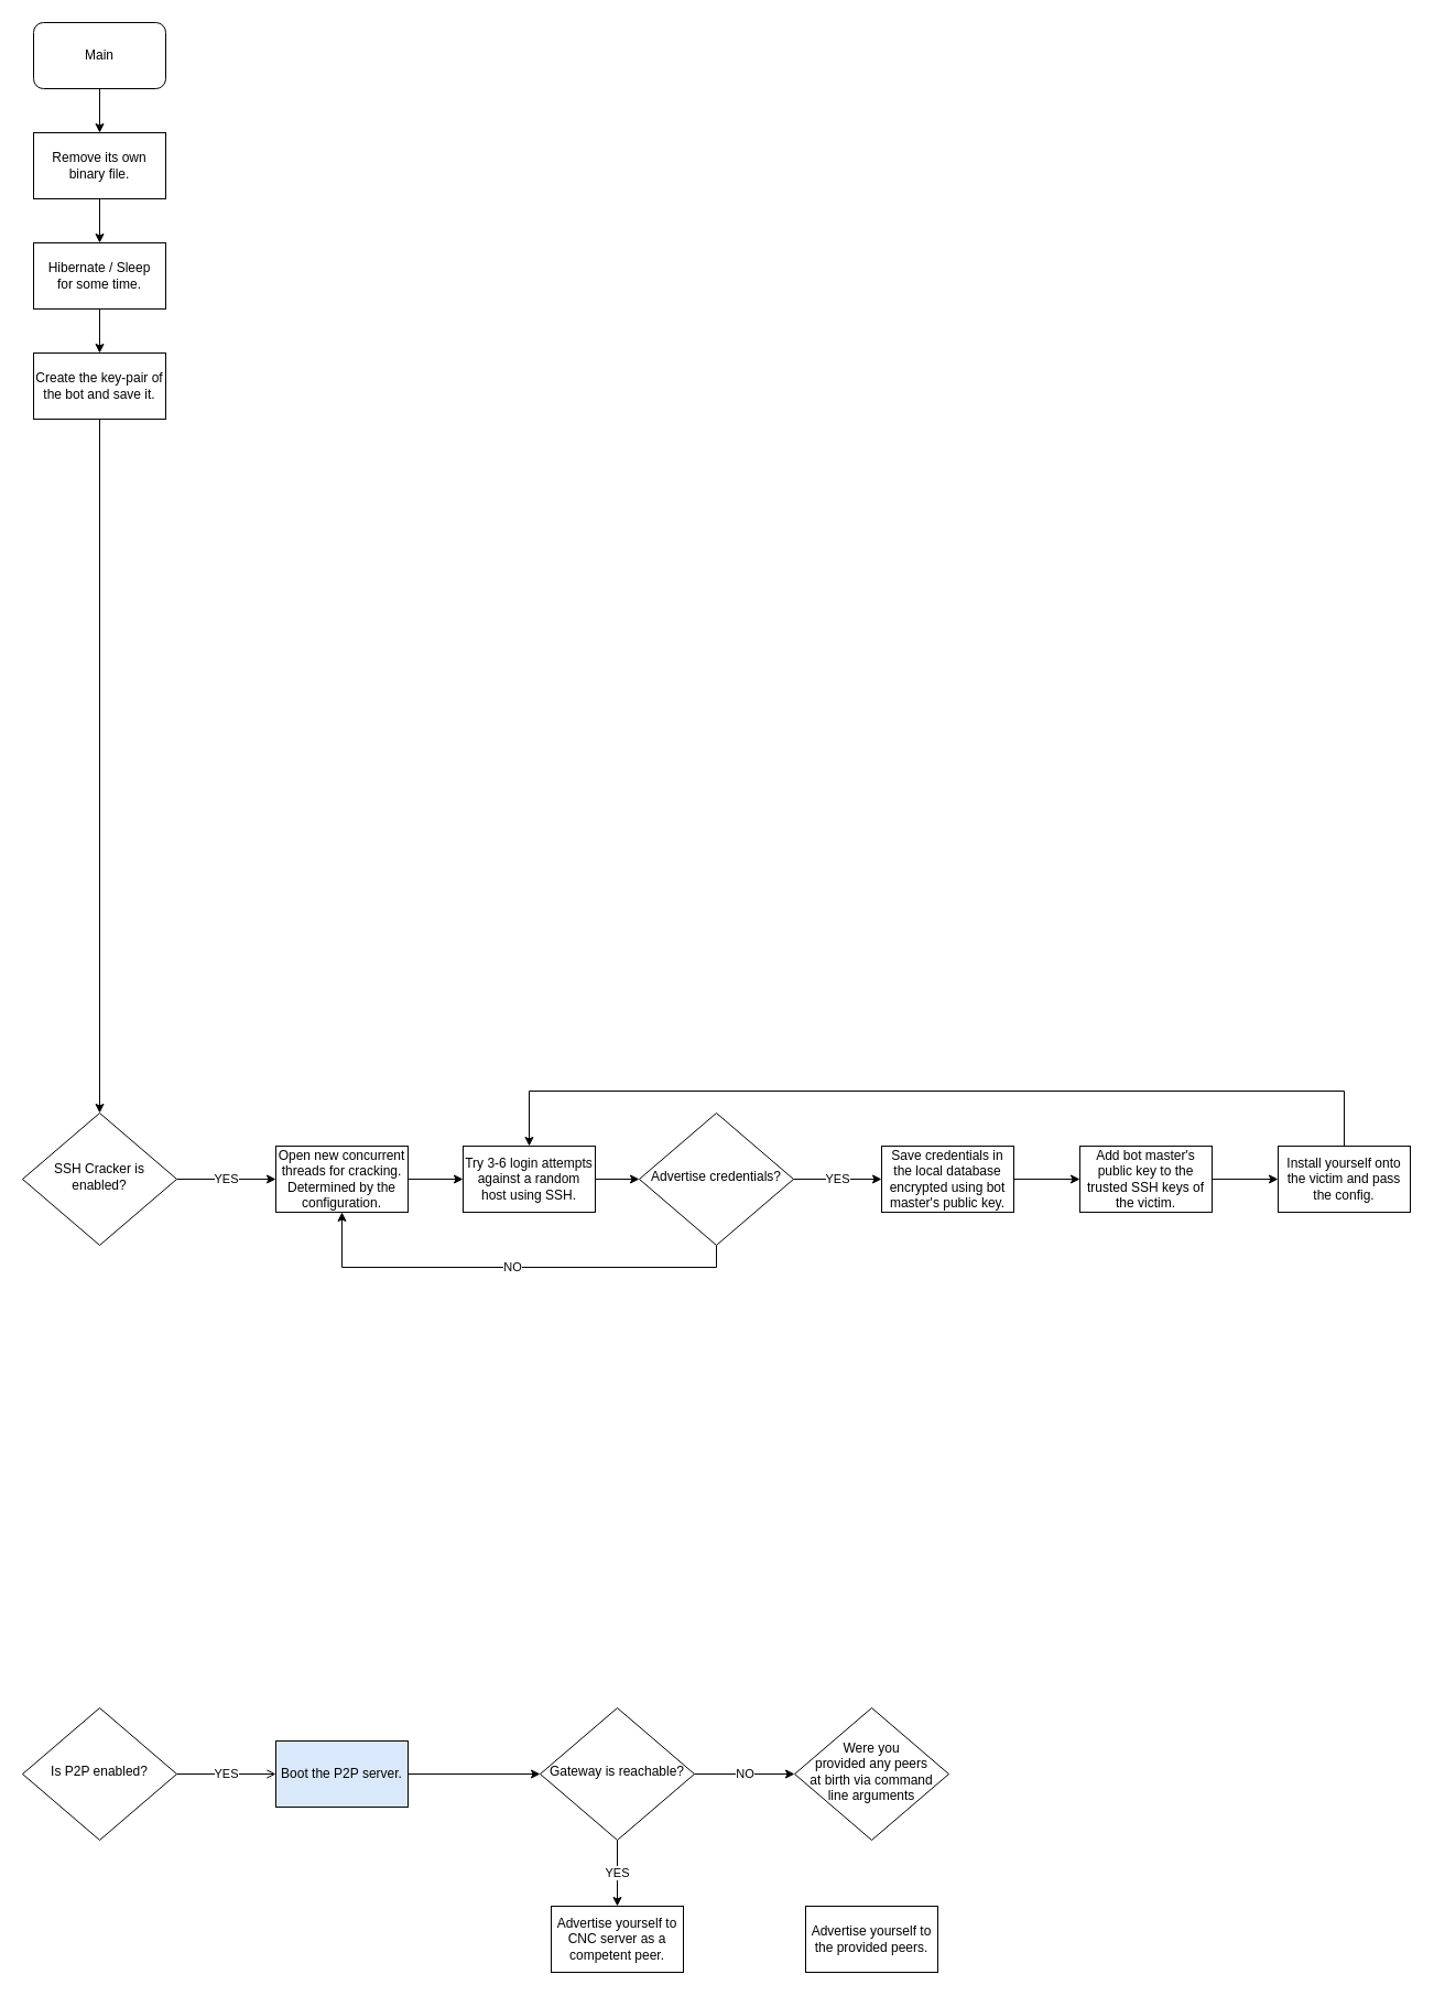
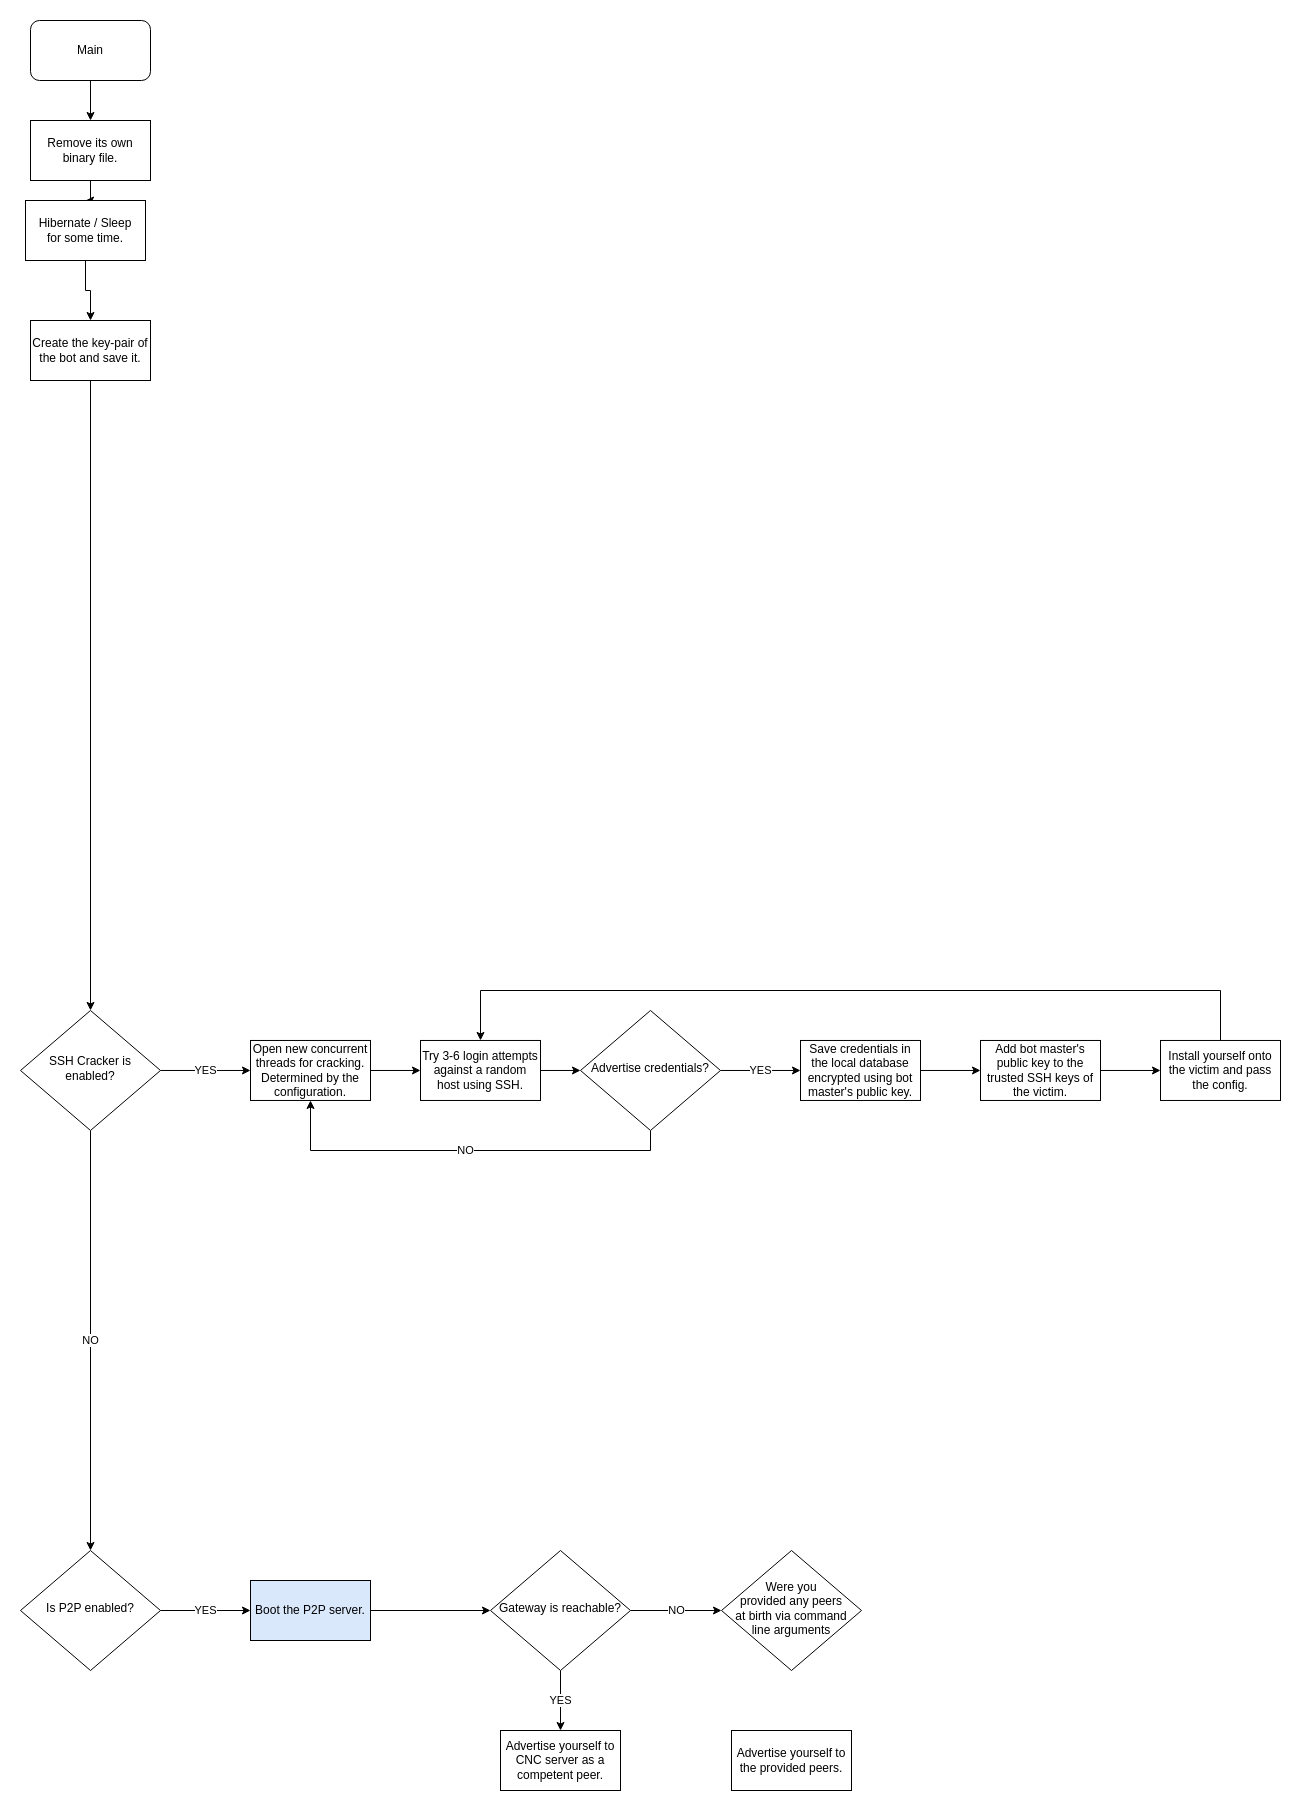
  <mxCell id="0" />
  <mxCell id="1" parent="0" />
  <mxCell id="2" value="YES" style="edgeStyle=orthogonalEdgeStyle;rounded=0;orthogonalLoop=1;jettySize=auto;html=1;entryX=0;entryY=0.5;entryDx=0;entryDy=0;" parent="1" source="4" target="6" edge="1"><mxGeometry relative="1" as="geometry" /></mxCell>
  <mxCell id="3" value="NO" style="edgeStyle=orthogonalEdgeStyle;rounded=0;orthogonalLoop=1;jettySize=auto;html=1;entryX=0.5;entryY=1;entryDx=0;entryDy=0;" parent="1" source="4" target="21" edge="1"><mxGeometry relative="1" as="geometry"><Array as="points"><mxPoint x="650" y="1149.97" /><mxPoint x="310" y="1149.97" /></Array></mxGeometry></mxCell>
  <mxCell id="4" value="Advertise credentials?" style="rhombus;whiteSpace=wrap;html=1;shadow=0;fontFamily=Helvetica;fontSize=12;align=center;strokeWidth=1;spacing=6;spacingTop=-4;" parent="1" vertex="1"><mxGeometry x="580" y="1009.97" width="140" height="120" as="geometry" /></mxCell>
  <mxCell id="5" style="edgeStyle=orthogonalEdgeStyle;rounded=0;orthogonalLoop=1;jettySize=auto;html=1;entryX=0;entryY=0.5;entryDx=0;entryDy=0;" parent="1" source="6" target="8" edge="1"><mxGeometry relative="1" as="geometry" /></mxCell>
  <mxCell id="6" value="Save credentials in the local database encrypted using bot master's public key." style="rounded=0;whiteSpace=wrap;html=1;" parent="1" vertex="1"><mxGeometry x="800" y="1039.97" width="120" height="60" as="geometry" /></mxCell>
  <mxCell id="7" style="edgeStyle=orthogonalEdgeStyle;rounded=0;orthogonalLoop=1;jettySize=auto;html=1;entryX=0;entryY=0.5;entryDx=0;entryDy=0;" parent="1" source="8" target="23" edge="1"><mxGeometry relative="1" as="geometry" /></mxCell>
  <mxCell id="8" value="Add bot master's public key to the trusted SSH keys of the victim." style="rounded=0;whiteSpace=wrap;html=1;" parent="1" vertex="1"><mxGeometry x="980" y="1039.97" width="120" height="60" as="geometry" /></mxCell>
  <mxCell id="9" style="edgeStyle=orthogonalEdgeStyle;rounded=0;orthogonalLoop=1;jettySize=auto;html=1;entryX=0;entryY=0.5;entryDx=0;entryDy=0;" parent="1" source="10" target="4" edge="1"><mxGeometry relative="1" as="geometry" /></mxCell>
  <mxCell id="10" value="&lt;div&gt;Try 3-6 login attempts against a random host using SSH.&lt;/div&gt;" style="rounded=0;whiteSpace=wrap;html=1;" parent="1" vertex="1"><mxGeometry x="420" y="1039.97" width="120" height="60" as="geometry" /></mxCell>
  <mxCell id="11" style="edgeStyle=orthogonalEdgeStyle;rounded=0;orthogonalLoop=1;jettySize=auto;html=1;" parent="1" source="12" target="14" edge="1"><mxGeometry relative="1" as="geometry" /></mxCell>
  <mxCell id="12" value="Main" style="rounded=1;whiteSpace=wrap;html=1;" parent="1" vertex="1"><mxGeometry x="30" y="20" width="120" height="60" as="geometry" /></mxCell>
  <mxCell id="13" style="edgeStyle=orthogonalEdgeStyle;rounded=0;orthogonalLoop=1;jettySize=auto;html=1;" parent="1" source="14" target="16" edge="1"><mxGeometry relative="1" as="geometry" /></mxCell>
  <mxCell id="14" value="Remove its own binary file." style="rounded=0;whiteSpace=wrap;html=1;" parent="1" vertex="1"><mxGeometry x="30" y="120" width="120" height="60" as="geometry" /></mxCell>
  <mxCell id="15" style="edgeStyle=orthogonalEdgeStyle;rounded=0;orthogonalLoop=1;jettySize=auto;html=1;entryX=0.5;entryY=0;entryDx=0;entryDy=0;" parent="1" source="16" target="25" edge="1"><mxGeometry relative="1" as="geometry" /></mxCell>
- <mxCell id="16" value="&lt;div&gt;Hibernate / Sleep&lt;/div&gt;&lt;div&gt;for some time.&lt;br&gt;&lt;/div&gt;" style="rounded=0;whiteSpace=wrap;html=1;" parent="1" vertex="1"><mxGeometry x="30" y="220" width="120" height="60" as="geometry" /></mxCell>
+ <mxCell id="16" value="&lt;div&gt;Hibernate / Sleep&lt;/div&gt;&lt;div&gt;for some time.&lt;br&gt;&lt;/div&gt;" style="rounded=0;whiteSpace=wrap;html=1;" parent="1" vertex="1"><mxGeometry x="25" y="200" width="120" height="60" as="geometry" /></mxCell>
  <mxCell id="17" value="YES" style="edgeStyle=orthogonalEdgeStyle;rounded=0;orthogonalLoop=1;jettySize=auto;html=1;" parent="1" source="19" target="21" edge="1"><mxGeometry relative="1" as="geometry" /></mxCell>
+ <mxCell id="18" value="NO" style="edgeStyle=orthogonalEdgeStyle;rounded=0;orthogonalLoop=1;jettySize=auto;html=1;" edge="1" parent="1" source="19" target="27"><mxGeometry relative="1" as="geometry" /></mxCell>
  <mxCell id="19" value="SSH Cracker is enabled?" style="rhombus;whiteSpace=wrap;html=1;shadow=0;fontFamily=Helvetica;fontSize=12;align=center;strokeWidth=1;spacing=6;spacingTop=-4;" parent="1" vertex="1"><mxGeometry x="20" y="1009.97" width="140" height="120" as="geometry" /></mxCell>
  <mxCell id="20" style="edgeStyle=orthogonalEdgeStyle;rounded=0;orthogonalLoop=1;jettySize=auto;html=1;entryX=0;entryY=0.5;entryDx=0;entryDy=0;" parent="1" source="21" target="10" edge="1"><mxGeometry relative="1" as="geometry" /></mxCell>
  <mxCell id="21" value="Open new concurrent threads for cracking. Determined by the configuration." style="rounded=0;whiteSpace=wrap;html=1;" parent="1" vertex="1"><mxGeometry x="250" y="1039.97" width="120" height="60" as="geometry" /></mxCell>
  <mxCell id="22" style="edgeStyle=orthogonalEdgeStyle;rounded=0;orthogonalLoop=1;jettySize=auto;html=1;entryX=0.5;entryY=0;entryDx=0;entryDy=0;" parent="1" source="23" target="10" edge="1"><mxGeometry relative="1" as="geometry"><mxPoint x="480" y="1029.97" as="targetPoint" /><Array as="points"><mxPoint x="1220" y="989.97" /><mxPoint x="480" y="989.97" /></Array></mxGeometry></mxCell>
  <mxCell id="23" value="Install yourself onto the victim and pass the config." style="rounded=0;whiteSpace=wrap;html=1;" parent="1" vertex="1"><mxGeometry x="1160" y="1039.97" width="120" height="60" as="geometry" /></mxCell>
  <mxCell id="24" style="edgeStyle=orthogonalEdgeStyle;rounded=0;orthogonalLoop=1;jettySize=auto;html=1;" edge="1" parent="1" source="25" target="19"><mxGeometry relative="1" as="geometry" /></mxCell>
  <mxCell id="25" value="Create the key-pair of the bot and save it." style="rounded=0;whiteSpace=wrap;html=1;" parent="1" vertex="1"><mxGeometry x="30" y="320" width="120" height="60" as="geometry" /></mxCell>
- <mxCell id="26" value="YES" style="edgeStyle=orthogonalEdgeStyle;rounded=0;orthogonalLoop=1;jettySize=auto;html=1;entryX=0;entryY=0.5;entryDx=0;entryDy=0;endArrow=open;" parent="1" source="27" target="29" edge="1"><mxGeometry relative="1" as="geometry"><mxPoint x="210" y="1610" as="targetPoint" /></mxGeometry></mxCell>
+ <mxCell id="26" value="YES" style="edgeStyle=orthogonalEdgeStyle;rounded=0;orthogonalLoop=1;jettySize=auto;html=1;entryX=0;entryY=0.5;entryDx=0;entryDy=0;" parent="1" source="27" target="29" edge="1"><mxGeometry relative="1" as="geometry"><mxPoint x="210" y="1610" as="targetPoint" /></mxGeometry></mxCell>
  <mxCell id="27" value="Is P2P enabled?" style="rhombus;whiteSpace=wrap;html=1;shadow=0;fontFamily=Helvetica;fontSize=12;align=center;strokeWidth=1;spacing=6;spacingTop=-4;" parent="1" vertex="1"><mxGeometry x="20" y="1550" width="140" height="120" as="geometry" /></mxCell>
  <mxCell id="28" style="edgeStyle=orthogonalEdgeStyle;rounded=0;orthogonalLoop=1;jettySize=auto;html=1;entryX=0;entryY=0.5;entryDx=0;entryDy=0;" edge="1" parent="1" source="29" target="32"><mxGeometry relative="1" as="geometry" /></mxCell>
  <mxCell id="29" value="Boot the P2P server.  " style="rounded=0;whiteSpace=wrap;html=1;fillColor=#dae8fc;" parent="1" vertex="1"><mxGeometry x="250" y="1580" width="120" height="60" as="geometry" /></mxCell>
  <mxCell id="30" value="YES" style="edgeStyle=orthogonalEdgeStyle;rounded=0;orthogonalLoop=1;jettySize=auto;html=1;" edge="1" parent="1" source="32" target="33"><mxGeometry relative="1" as="geometry" /></mxCell>
  <mxCell id="31" value="NO" style="edgeStyle=orthogonalEdgeStyle;rounded=0;orthogonalLoop=1;jettySize=auto;html=1;" edge="1" parent="1" source="32" target="34"><mxGeometry relative="1" as="geometry" /></mxCell>
  <mxCell id="32" value="Gateway is reachable?" style="rhombus;whiteSpace=wrap;html=1;shadow=0;fontFamily=Helvetica;fontSize=12;align=center;strokeWidth=1;spacing=6;spacingTop=-4;" vertex="1" parent="1"><mxGeometry x="490" y="1550" width="140" height="120" as="geometry" /></mxCell>
  <mxCell id="33" value="Advertise yourself to CNC server as a competent peer." style="rounded=0;whiteSpace=wrap;html=1;" vertex="1" parent="1"><mxGeometry x="500" y="1730" width="120" height="60" as="geometry" /></mxCell>
  <mxCell id="34" value="&lt;div&gt;Were you&lt;/div&gt;&lt;div&gt;provided any peers&lt;/div&gt;&lt;div&gt;at birth via command line arguments&lt;/div&gt;" style="rhombus;whiteSpace=wrap;html=1;shadow=0;fontFamily=Helvetica;fontSize=12;align=center;strokeWidth=1;spacing=6;spacingTop=-4;" vertex="1" parent="1"><mxGeometry x="721" y="1550" width="140" height="120" as="geometry" /></mxCell>
  <mxCell id="35" value="Advertise yourself to the provided peers." style="rounded=0;whiteSpace=wrap;html=1;" vertex="1" parent="1"><mxGeometry x="731" y="1730" width="120" height="60" as="geometry" /></mxCell>
